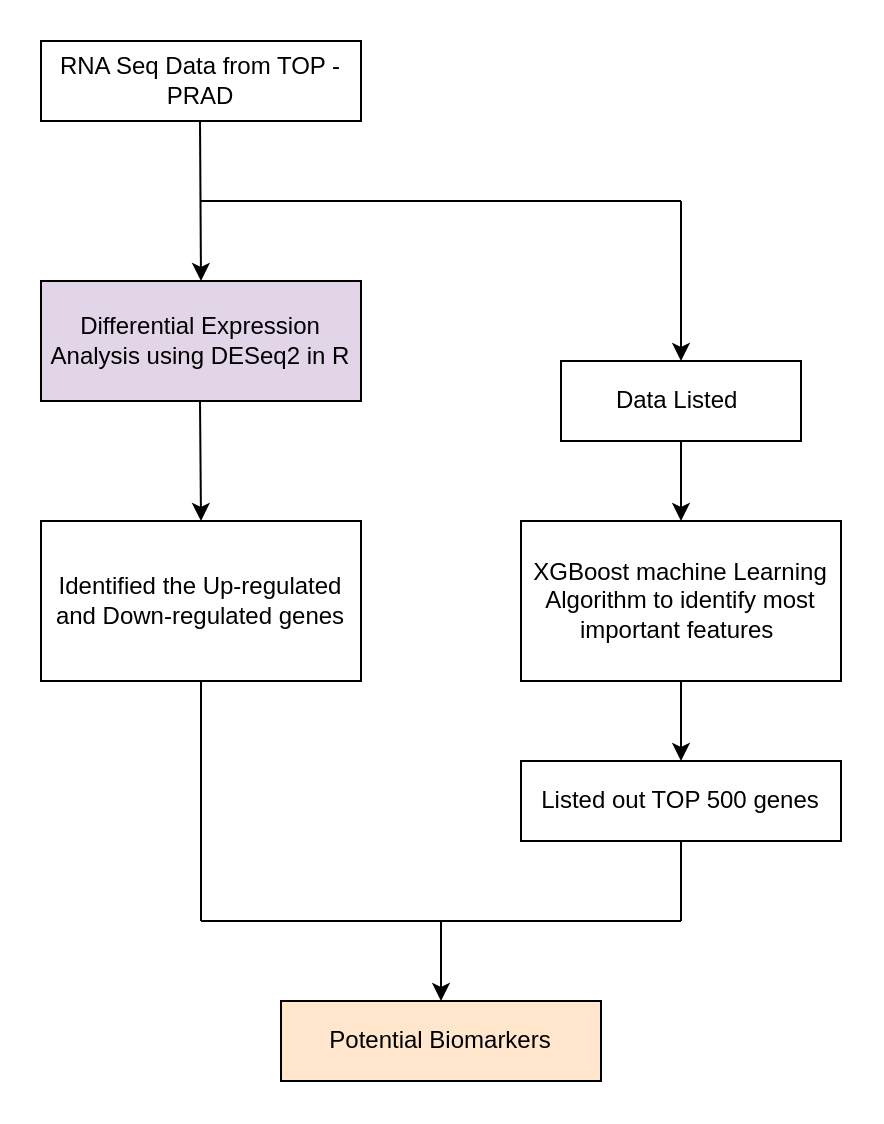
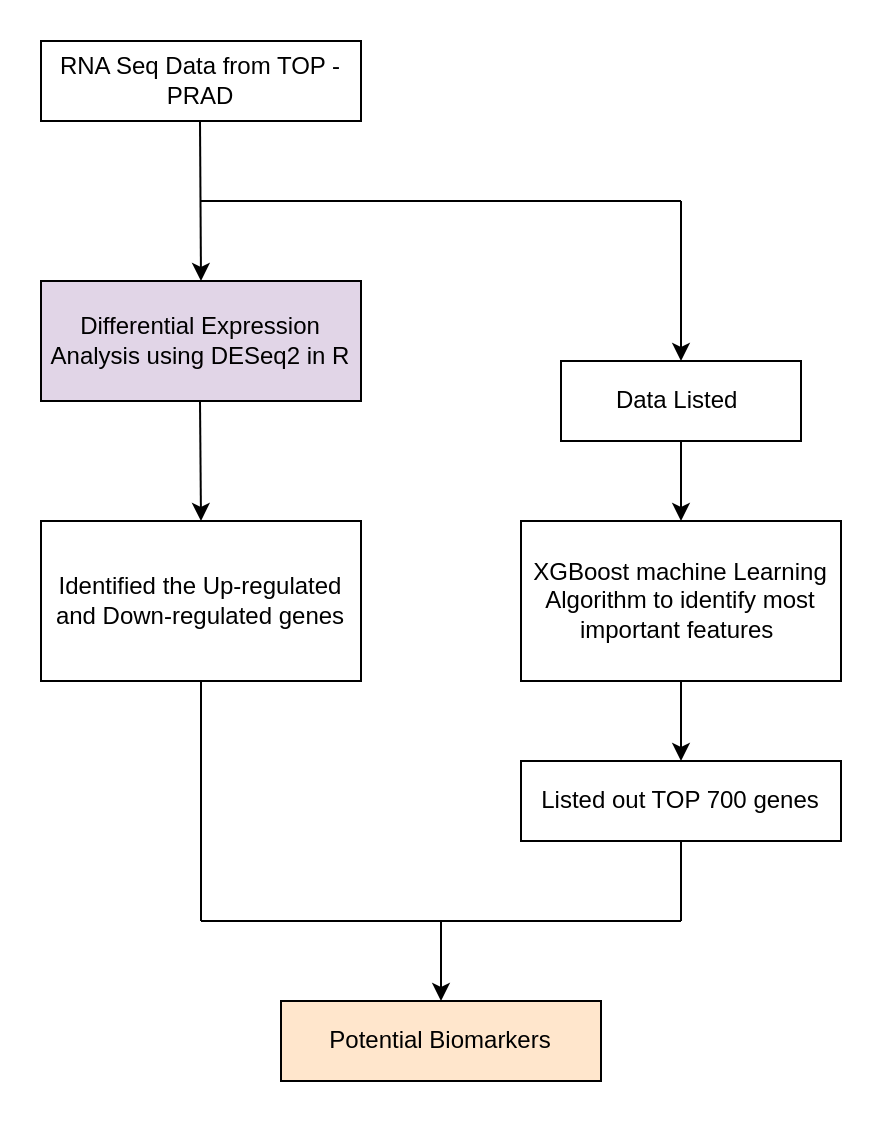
  <mxCell id="0" />
  <mxCell id="1" parent="0" />
  <mxCell id="2" value="RNA Seq Data from TOP - PRAD" style="rounded=0;whiteSpace=wrap;html=1;" vertex="1" parent="1"><mxGeometry x="20" y="20" width="160" height="40" as="geometry" /></mxCell>
  <mxCell id="3" value="" style="endArrow=classic;html=1;rounded=0;" edge="1" parent="1"><mxGeometry width="50" height="50" relative="1" as="geometry"><mxPoint x="99.5" y="60" as="sourcePoint" /><mxPoint x="100" y="140" as="targetPoint" /></mxGeometry></mxCell>
  <mxCell id="4" value="Differential Expression Analysis using DESeq2 in R" style="rounded=0;whiteSpace=wrap;html=1;fillColor=#e1d5e7;" vertex="1" parent="1"><mxGeometry x="20" y="140" width="160" height="60" as="geometry" /></mxCell>
  <mxCell id="5" value="" style="endArrow=classic;html=1;rounded=0;" edge="1" parent="1"><mxGeometry width="50" height="50" relative="1" as="geometry"><mxPoint x="99.5" y="200" as="sourcePoint" /><mxPoint x="100" y="260" as="targetPoint" /></mxGeometry></mxCell>
  <mxCell id="6" value="" style="endArrow=none;html=1;rounded=0;" edge="1" parent="1"><mxGeometry width="50" height="50" relative="1" as="geometry"><mxPoint x="100" y="100" as="sourcePoint" /><mxPoint x="340" y="100" as="targetPoint" /></mxGeometry></mxCell>
  <mxCell id="7" value="" style="endArrow=classic;html=1;rounded=0;" edge="1" parent="1"><mxGeometry width="50" height="50" relative="1" as="geometry"><mxPoint x="340" y="100" as="sourcePoint" /><mxPoint x="340" y="180" as="targetPoint" /></mxGeometry></mxCell>
  <mxCell id="8" value="Data Listed&amp;nbsp;" style="rounded=0;whiteSpace=wrap;html=1;" vertex="1" parent="1"><mxGeometry x="280" y="180" width="120" height="40" as="geometry" /></mxCell>
  <mxCell id="9" value="" style="endArrow=classic;html=1;rounded=0;" edge="1" parent="1" target="10"><mxGeometry width="50" height="50" relative="1" as="geometry"><mxPoint x="340" y="220" as="sourcePoint" /><mxPoint x="340" y="260" as="targetPoint" /></mxGeometry></mxCell>
  <mxCell id="10" value="XGBoost machine Learning Algorithm to identify most important features&amp;nbsp;" style="rounded=0;whiteSpace=wrap;html=1;" vertex="1" parent="1"><mxGeometry x="260" y="260" width="160" height="80" as="geometry" /></mxCell>
  <mxCell id="11" value="" style="endArrow=classic;html=1;rounded=0;" edge="1" parent="1" target="12"><mxGeometry width="50" height="50" relative="1" as="geometry"><mxPoint x="340" y="340" as="sourcePoint" /><mxPoint x="340" y="380" as="targetPoint" /></mxGeometry></mxCell>
- <mxCell id="12" value="Listed out TOP 500 genes" style="rounded=0;whiteSpace=wrap;html=1;" vertex="1" parent="1"><mxGeometry x="260" y="380" width="160" height="40" as="geometry" /></mxCell>
+ <mxCell id="12" value="Listed out TOP 700 genes" style="rounded=0;whiteSpace=wrap;html=1;" vertex="1" parent="1"><mxGeometry x="260" y="380" width="160" height="40" as="geometry" /></mxCell>
  <mxCell id="13" value="Identified the Up-regulated and Down-regulated genes" style="rounded=0;whiteSpace=wrap;html=1;" vertex="1" parent="1"><mxGeometry x="20" y="260" width="160" height="80" as="geometry" /></mxCell>
  <mxCell id="14" value="" style="endArrow=none;html=1;rounded=0;" edge="1" parent="1"><mxGeometry width="50" height="50" relative="1" as="geometry"><mxPoint x="100" y="340" as="sourcePoint" /><mxPoint x="100" y="460" as="targetPoint" /></mxGeometry></mxCell>
  <mxCell id="15" value="" style="endArrow=none;html=1;rounded=0;" edge="1" parent="1"><mxGeometry width="50" height="50" relative="1" as="geometry"><mxPoint x="340" y="420" as="sourcePoint" /><mxPoint x="340" y="460" as="targetPoint" /></mxGeometry></mxCell>
  <mxCell id="16" value="" style="endArrow=none;html=1;rounded=0;" edge="1" parent="1"><mxGeometry width="50" height="50" relative="1" as="geometry"><mxPoint x="100" y="460" as="sourcePoint" /><mxPoint x="340" y="460" as="targetPoint" /></mxGeometry></mxCell>
  <mxCell id="17" value="" style="endArrow=classic;html=1;rounded=0;" edge="1" parent="1"><mxGeometry width="50" height="50" relative="1" as="geometry"><mxPoint x="220" y="460" as="sourcePoint" /><mxPoint x="220" y="500" as="targetPoint" /></mxGeometry></mxCell>
  <mxCell id="18" value="Potential Biomarkers" style="rounded=0;whiteSpace=wrap;html=1;fillColor=#ffe6cc;" vertex="1" parent="1"><mxGeometry x="140" y="500" width="160" height="40" as="geometry" /></mxCell>
